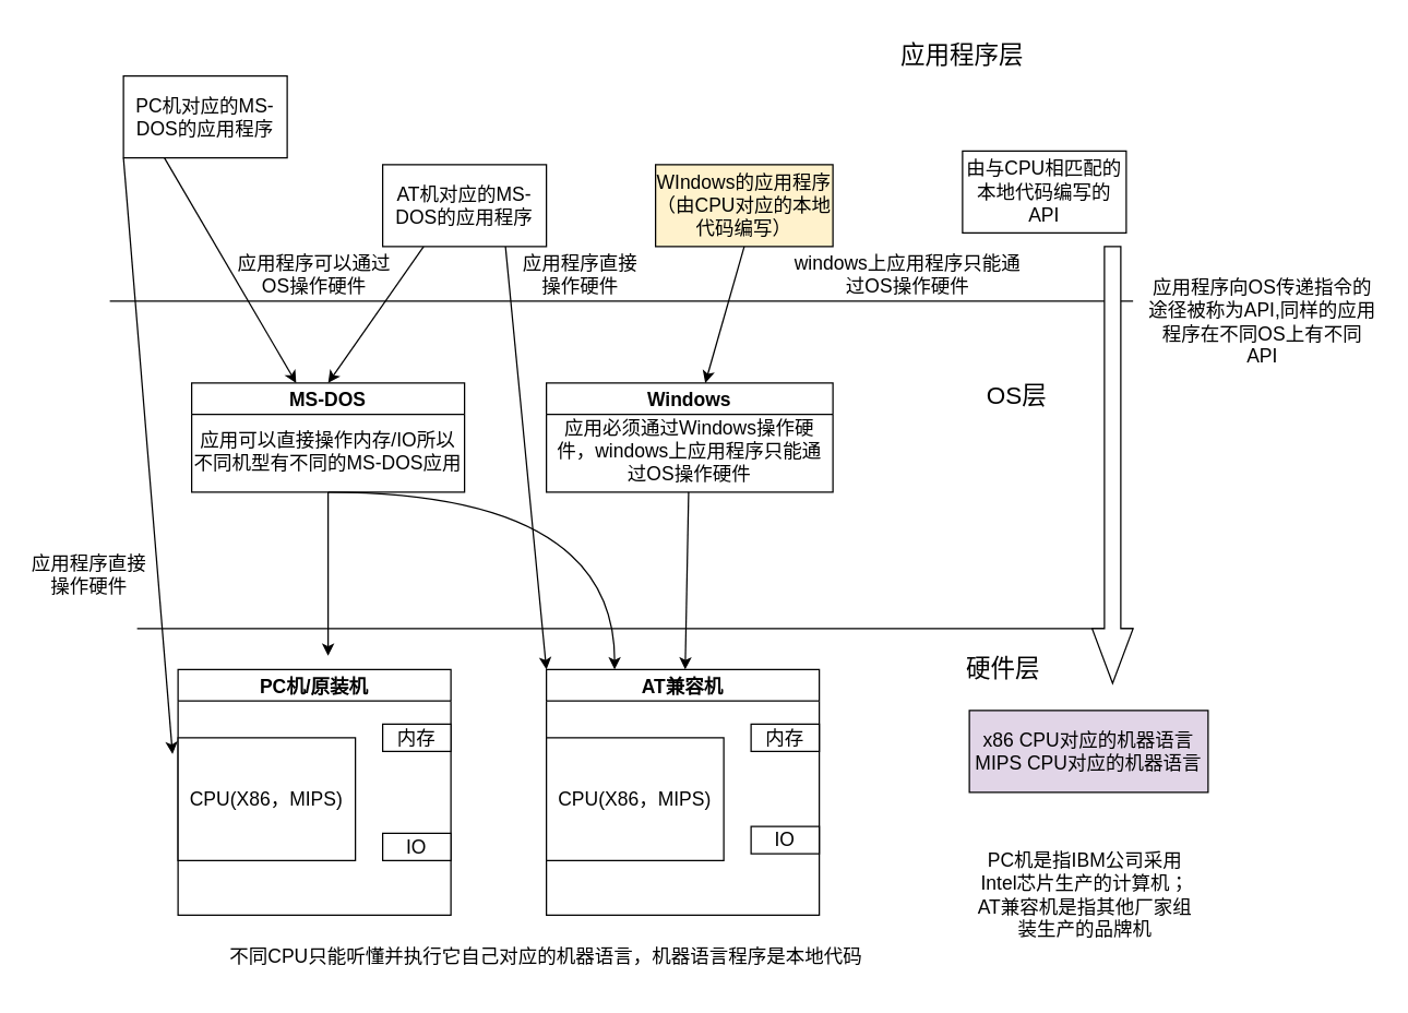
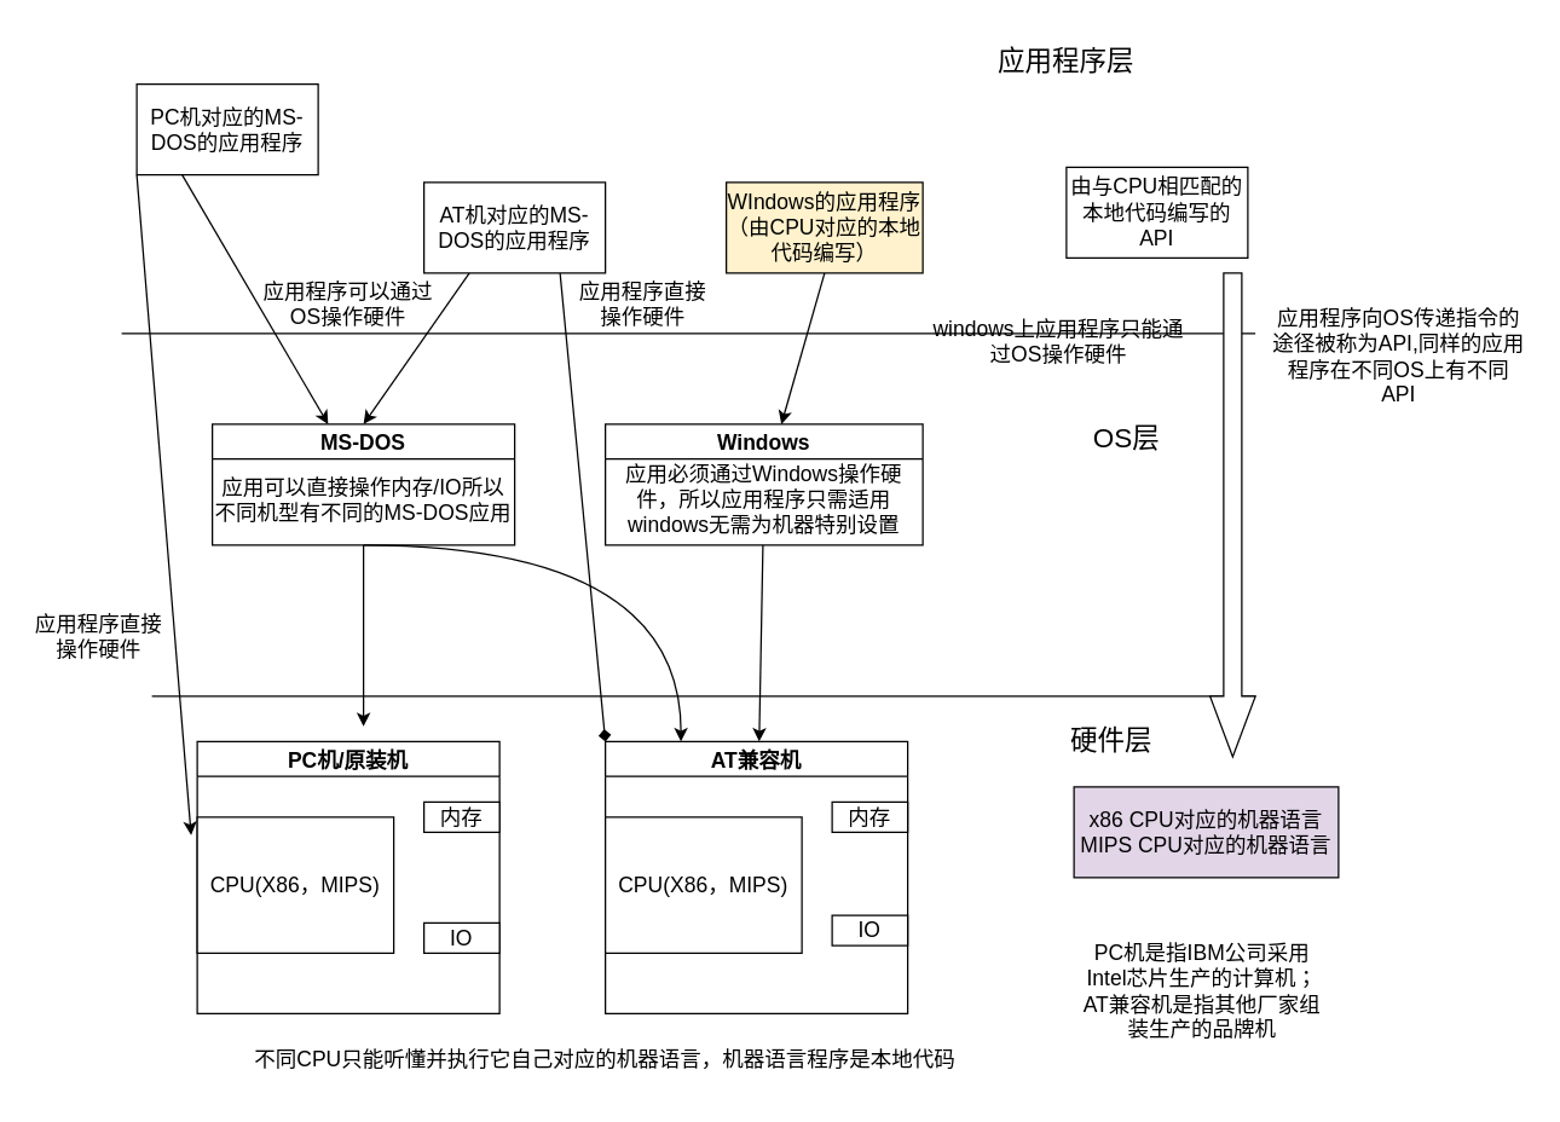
  <mxCell id="0" />
  <mxCell id="1" parent="0" />
  <mxCell id="2" value="PC机/原装机" style="swimlane;fontSize=14;" vertex="1" parent="1"><mxGeometry x="130" y="490" width="200" height="180" as="geometry" /></mxCell>
  <mxCell id="3" value="内存" style="rounded=0;whiteSpace=wrap;html=1;fontSize=14;" vertex="1" parent="2"><mxGeometry x="150" y="40" width="50" height="20" as="geometry" /></mxCell>
  <mxCell id="4" value="IO" style="rounded=0;whiteSpace=wrap;html=1;fontSize=14;" vertex="1" parent="2"><mxGeometry x="150" y="120" width="50" height="20" as="geometry" /></mxCell>
  <mxCell id="5" value="CPU(X86，MIPS)" style="rounded=0;whiteSpace=wrap;html=1;fontSize=14;" vertex="1" parent="2"><mxGeometry y="50" width="130" height="90" as="geometry" /></mxCell>
  <mxCell id="6" value="AT兼容机" style="swimlane;fontSize=14;" vertex="1" parent="1"><mxGeometry x="400" y="490" width="200" height="180" as="geometry" /></mxCell>
  <mxCell id="7" value="内存" style="rounded=0;whiteSpace=wrap;html=1;fontSize=14;" vertex="1" parent="6"><mxGeometry x="150" y="40" width="50" height="20" as="geometry" /></mxCell>
  <mxCell id="8" value="IO" style="rounded=0;whiteSpace=wrap;html=1;fontSize=14;" vertex="1" parent="6"><mxGeometry x="150" y="115" width="50" height="20" as="geometry" /></mxCell>
  <mxCell id="9" value="CPU(X86，MIPS)" style="rounded=0;whiteSpace=wrap;html=1;fontSize=14;" vertex="1" parent="6"><mxGeometry y="50" width="130" height="90" as="geometry" /></mxCell>
  <mxCell id="10" value="PC机是指IBM公司采用Intel芯片生产的计算机；AT兼容机是指其他厂家组装生产的品牌机" style="text;html=1;strokeColor=none;fillColor=none;align=center;verticalAlign=middle;whiteSpace=wrap;rounded=0;fontSize=14;" vertex="1" parent="1"><mxGeometry x="710" y="590" width="170" height="130" as="geometry" /></mxCell>
  <mxCell id="11" value="" style="endArrow=none;html=1;rounded=0;fontSize=14;edgeStyle=orthogonalEdgeStyle;" edge="1" parent="1"><mxGeometry width="50" height="50" relative="1" as="geometry"><mxPoint x="100" y="460" as="sourcePoint" /><mxPoint x="830" y="460" as="targetPoint" /><Array as="points"><mxPoint x="290" y="460" /></Array></mxGeometry></mxCell>
  <mxCell id="12" value="&lt;font style=&quot;font-size: 18px&quot;&gt;硬件层&lt;/font&gt;" style="text;html=1;strokeColor=none;fillColor=none;align=center;verticalAlign=middle;whiteSpace=wrap;rounded=0;fontSize=14;" vertex="1" parent="1"><mxGeometry x="650" y="470" width="170" height="40" as="geometry" /></mxCell>
  <mxCell id="13" style="edgeStyle=orthogonalEdgeStyle;rounded=0;orthogonalLoop=1;jettySize=auto;html=1;exitX=0.5;exitY=1;exitDx=0;exitDy=0;fontSize=14;" edge="1" parent="1" source="14"><mxGeometry relative="1" as="geometry"><mxPoint x="240" y="480" as="targetPoint" /></mxGeometry></mxCell>
  <mxCell id="14" value="MS-DOS" style="swimlane;fontSize=14;startSize=23;" vertex="1" parent="1"><mxGeometry x="140" y="280" width="200" height="80" as="geometry" /></mxCell>
  <mxCell id="15" value="&lt;font style=&quot;font-size: 14px&quot;&gt;应用可以直接操作内存/IO所以不同机型有不同的MS-DOS应用&lt;/font&gt;" style="text;html=1;strokeColor=none;fillColor=none;align=center;verticalAlign=middle;whiteSpace=wrap;rounded=0;fontSize=14;" vertex="1" parent="14"><mxGeometry y="30" width="200" height="40" as="geometry" /></mxCell>
  <mxCell id="16" style="edgeStyle=none;rounded=0;orthogonalLoop=1;jettySize=auto;html=1;fontSize=14;" edge="1" parent="1" source="17" target="6"><mxGeometry relative="1" as="geometry" /></mxCell>
  <mxCell id="17" value="Windows" style="swimlane;fontSize=14;" vertex="1" parent="1"><mxGeometry x="400" y="280" width="210" height="80" as="geometry" /></mxCell>
- <mxCell id="18" value="&lt;font style=&quot;font-size: 14px&quot;&gt;应用必须通过Windows操作硬件，windows上应用程序只能通过OS操作硬件&lt;/font&gt;" style="text;html=1;strokeColor=none;fillColor=none;align=center;verticalAlign=middle;whiteSpace=wrap;rounded=0;fontSize=14;" vertex="1" parent="17"><mxGeometry x="5" y="30" width="200" height="40" as="geometry" /></mxCell>
+ <mxCell id="18" value="&lt;font style=&quot;font-size: 14px&quot;&gt;应用必须通过Windows操作硬件，所以应用程序只需适用windows无需为机器特别设置&lt;/font&gt;" style="text;html=1;strokeColor=none;fillColor=none;align=center;verticalAlign=middle;whiteSpace=wrap;rounded=0;fontSize=14;" vertex="1" parent="17"><mxGeometry x="5" y="30" width="200" height="40" as="geometry" /></mxCell>
  <mxCell id="19" value="" style="endArrow=classic;html=1;rounded=0;fontSize=14;edgeStyle=orthogonalEdgeStyle;curved=1;entryX=0.25;entryY=0;entryDx=0;entryDy=0;" edge="1" parent="1" target="6"><mxGeometry width="50" height="50" relative="1" as="geometry"><mxPoint x="240" y="360" as="sourcePoint" /><mxPoint x="470" y="440" as="targetPoint" /></mxGeometry></mxCell>
  <mxCell id="20" value="不同CPU只能听懂并执行它自己对应的机器语言，机器语言程序是本地代码" style="text;html=1;strokeColor=none;fillColor=none;align=center;verticalAlign=middle;whiteSpace=wrap;rounded=0;fontSize=14;" vertex="1" parent="1"><mxGeometry x="100" y="680" width="600" height="40" as="geometry" /></mxCell>
  <mxCell id="21" value="&lt;font style=&quot;font-size: 18px&quot;&gt;OS层&lt;/font&gt;" style="text;html=1;strokeColor=none;fillColor=none;align=center;verticalAlign=middle;whiteSpace=wrap;rounded=0;fontSize=14;" vertex="1" parent="1"><mxGeometry x="660" y="270" width="170" height="40" as="geometry" /></mxCell>
  <mxCell id="22" style="edgeStyle=none;rounded=0;orthogonalLoop=1;jettySize=auto;html=1;exitX=0.25;exitY=1;exitDx=0;exitDy=0;fontSize=14;" edge="1" parent="1" source="24" target="14"><mxGeometry relative="1" as="geometry" /></mxCell>
  <mxCell id="23" style="edgeStyle=none;rounded=0;orthogonalLoop=1;jettySize=auto;html=1;exitX=0;exitY=1;exitDx=0;exitDy=0;entryX=-0.031;entryY=0.133;entryDx=0;entryDy=0;entryPerimeter=0;fontSize=14;" edge="1" parent="1" source="24" target="5"><mxGeometry relative="1" as="geometry" /></mxCell>
  <mxCell id="24" value="PC机对应的MS-DOS的应用程序" style="rounded=0;whiteSpace=wrap;html=1;fontSize=14;" vertex="1" parent="1"><mxGeometry x="90" y="55" width="120" height="60" as="geometry" /></mxCell>
  <mxCell id="25" style="edgeStyle=none;rounded=0;orthogonalLoop=1;jettySize=auto;html=1;exitX=0.25;exitY=1;exitDx=0;exitDy=0;entryX=0.5;entryY=0;entryDx=0;entryDy=0;fontSize=14;" edge="1" parent="1" source="27" target="14"><mxGeometry relative="1" as="geometry" /></mxCell>
- <mxCell id="26" style="edgeStyle=none;rounded=0;orthogonalLoop=1;jettySize=auto;html=1;exitX=0.75;exitY=1;exitDx=0;exitDy=0;entryX=0;entryY=0;entryDx=0;entryDy=0;fontSize=14;" edge="1" parent="1" source="27" target="6"><mxGeometry relative="1" as="geometry" /></mxCell>
+ <mxCell id="26" style="edgeStyle=none;rounded=0;orthogonalLoop=1;jettySize=auto;html=1;exitX=0.75;exitY=1;exitDx=0;exitDy=0;entryX=0;entryY=0;entryDx=0;entryDy=0;fontSize=14;endArrow=diamond;" edge="1" parent="1" source="27" target="6"><mxGeometry relative="1" as="geometry" /></mxCell>
  <mxCell id="27" value="AT机对应的MS-DOS的应用程序" style="rounded=0;whiteSpace=wrap;html=1;fontSize=14;" vertex="1" parent="1"><mxGeometry x="280" y="120" width="120" height="60" as="geometry" /></mxCell>
  <mxCell id="28" style="edgeStyle=none;rounded=0;orthogonalLoop=1;jettySize=auto;html=1;exitX=0.5;exitY=1;exitDx=0;exitDy=0;fontSize=14;" edge="1" parent="1" source="29" target="17"><mxGeometry relative="1" as="geometry" /></mxCell>
  <mxCell id="29" value="WIndows的应用程序（由CPU对应的本地代码编写）" style="rounded=0;whiteSpace=wrap;html=1;fontSize=14;fillColor=#fff2cc;" vertex="1" parent="1"><mxGeometry x="480" y="120" width="130" height="60" as="geometry" /></mxCell>
  <mxCell id="30" value="&lt;font style=&quot;font-size: 14px&quot;&gt;应用程序可以通过OS操作硬件&lt;/font&gt;" style="text;html=1;strokeColor=none;fillColor=none;align=center;verticalAlign=middle;whiteSpace=wrap;rounded=0;fontSize=14;" vertex="1" parent="1"><mxGeometry x="170" y="180" width="120" height="40" as="geometry" /></mxCell>
  <mxCell id="31" value="&lt;font style=&quot;font-size: 14px&quot;&gt;应用程序直接操作硬件&lt;/font&gt;" style="text;html=1;strokeColor=none;fillColor=none;align=center;verticalAlign=middle;whiteSpace=wrap;rounded=0;fontSize=14;" vertex="1" parent="1"><mxGeometry x="20" y="400" width="90" height="40" as="geometry" /></mxCell>
  <mxCell id="32" value="&lt;font style=&quot;font-size: 14px&quot;&gt;应用程序直接操作硬件&lt;/font&gt;" style="text;html=1;strokeColor=none;fillColor=none;align=center;verticalAlign=middle;whiteSpace=wrap;rounded=0;fontSize=14;" vertex="1" parent="1"><mxGeometry x="380" y="180" width="90" height="40" as="geometry" /></mxCell>
- <mxCell id="33" value="&lt;font style=&quot;font-size: 14px&quot;&gt;windows上应用程序只能通过OS操作硬件&lt;/font&gt;" style="text;html=1;strokeColor=none;fillColor=none;align=center;verticalAlign=middle;whiteSpace=wrap;rounded=0;fontSize=14;" vertex="1" parent="1"><mxGeometry x="580" y="180" width="170" height="40" as="geometry" /></mxCell>
+ <mxCell id="33" value="&lt;font style=&quot;font-size: 14px&quot;&gt;windows上应用程序只能通过OS操作硬件&lt;/font&gt;" style="text;html=1;strokeColor=none;fillColor=none;align=center;verticalAlign=middle;whiteSpace=wrap;rounded=0;fontSize=14;" vertex="1" parent="1"><mxGeometry x="615" y="205" width="170" height="40" as="geometry" /></mxCell>
  <mxCell id="34" value="&lt;font style=&quot;font-size: 18px&quot;&gt;应用程序层&lt;/font&gt;" style="text;html=1;strokeColor=none;fillColor=none;align=center;verticalAlign=middle;whiteSpace=wrap;rounded=0;fontSize=14;" vertex="1" parent="1"><mxGeometry x="620" y="20" width="170" height="40" as="geometry" /></mxCell>
  <mxCell id="35" value="" style="endArrow=none;html=1;rounded=0;fontSize=14;edgeStyle=orthogonalEdgeStyle;" edge="1" parent="1"><mxGeometry width="50" height="50" relative="1" as="geometry"><mxPoint x="80" y="220" as="sourcePoint" /><mxPoint x="830" y="220" as="targetPoint" /><Array as="points"><mxPoint x="270" y="220" /></Array></mxGeometry></mxCell>
  <mxCell id="36" value="" style="html=1;shadow=0;dashed=0;align=center;verticalAlign=middle;shape=mxgraph.arrows2.arrow;dy=0.6;dx=40;direction=south;notch=0;fontSize=14;" vertex="1" parent="1"><mxGeometry x="800" y="180" width="30" height="320" as="geometry" /></mxCell>
  <mxCell id="37" value="&lt;font style=&quot;font-size: 14px&quot;&gt;应用程序向OS传递指令的途径被称为API,同样的应用程序在不同OS上有不同API&lt;/font&gt;" style="text;html=1;strokeColor=none;fillColor=none;align=center;verticalAlign=middle;whiteSpace=wrap;rounded=0;fontSize=14;" vertex="1" parent="1"><mxGeometry x="840" y="190" width="170" height="90" as="geometry" /></mxCell>
  <mxCell id="38" value="由与CPU相匹配的本地代码编写的API" style="rounded=0;whiteSpace=wrap;html=1;fontSize=14;" vertex="1" parent="1"><mxGeometry x="705" y="110" width="120" height="60" as="geometry" /></mxCell>
  <mxCell id="39" value="x86 CPU对应的机器语言&lt;br&gt;MIPS CPU对应的机器语言" style="rounded=0;whiteSpace=wrap;html=1;fontSize=14;fillColor=#e1d5e7;" vertex="1" parent="1"><mxGeometry x="710" y="520" width="175" height="60" as="geometry" /></mxCell>
